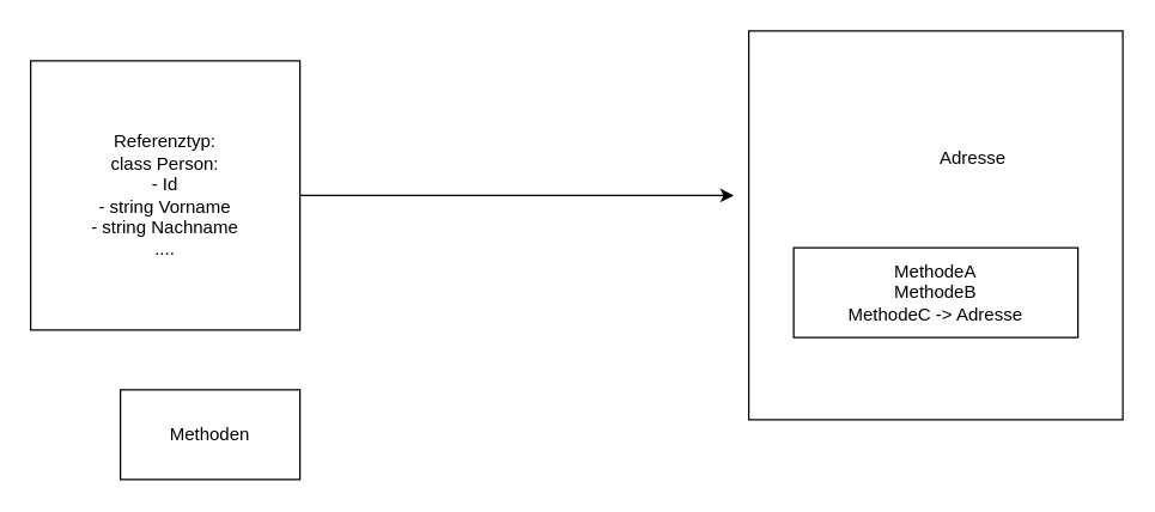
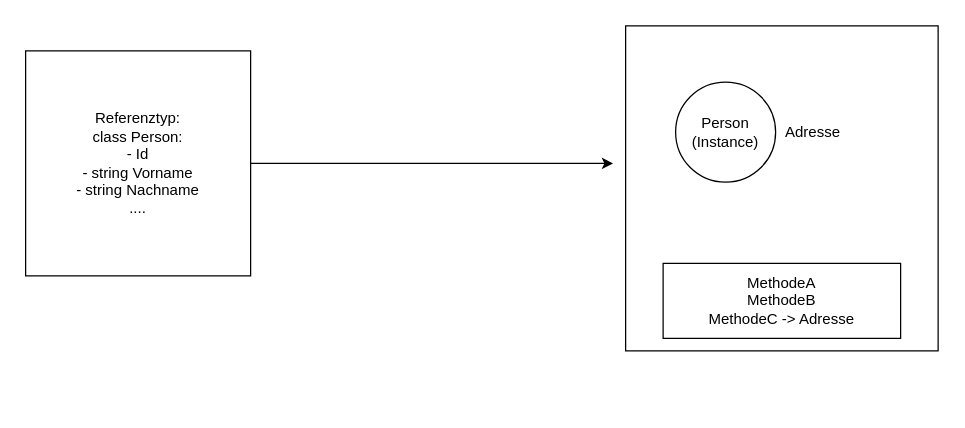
  <mxCell id="0" />
  <mxCell id="1" parent="0" />
  <mxCell id="2" value="Referenztyp:&lt;br&gt;class Person:&lt;br&gt;- Id&lt;br&gt;- string Vorname&lt;br&gt;- string Nachname&lt;br&gt;...." style="rounded=0;whiteSpace=wrap;html=1;" vertex="1" parent="1"><mxGeometry x="20" y="40" width="180" height="180" as="geometry" /></mxCell>
  <mxCell id="3" value="" style="endArrow=classic;html=1;rounded=0;exitX=1;exitY=0.5;exitDx=0;exitDy=0;" edge="1" parent="1" source="2"><mxGeometry width="50" height="50" relative="1" as="geometry"><mxPoint x="360" y="230" as="sourcePoint" /><mxPoint x="490" y="130" as="targetPoint" /></mxGeometry></mxCell>
  <mxCell id="4" value="" style="rounded=0;whiteSpace=wrap;html=1;" vertex="1" parent="1"><mxGeometry x="500" y="20" width="250" height="260" as="geometry" /></mxCell>
+ <mxCell id="5" value="Person (Instance)" style="ellipse;whiteSpace=wrap;html=1;aspect=fixed;" vertex="1" parent="1"><mxGeometry x="540" y="65" width="80" height="80" as="geometry" /></mxCell>
  <mxCell id="6" value="Adresse" style="text;html=1;strokeColor=none;fillColor=none;align=center;verticalAlign=middle;whiteSpace=wrap;rounded=0;" vertex="1" parent="1"><mxGeometry x="620" y="90" width="60" height="30" as="geometry" /></mxCell>
- <mxCell id="7" value="Methoden" style="rounded=0;whiteSpace=wrap;html=1;" vertex="1" parent="1"><mxGeometry x="80" y="260" width="120" height="60" as="geometry" /></mxCell>
- <mxCell id="8" value="MethodeA&lt;br&gt;MethodeB&lt;br&gt;MethodeC -&amp;gt; Adresse" style="rounded=0;whiteSpace=wrap;html=1;" vertex="1" parent="1"><mxGeometry x="530" y="165" width="190" height="60" as="geometry" /></mxCell>
+ <mxCell id="8" value="MethodeA&lt;br&gt;MethodeB&lt;br&gt;MethodeC -&amp;gt; Adresse" style="rounded=0;whiteSpace=wrap;html=1;" vertex="1" parent="1"><mxGeometry x="530" y="210" width="190" height="60" as="geometry" /></mxCell>
